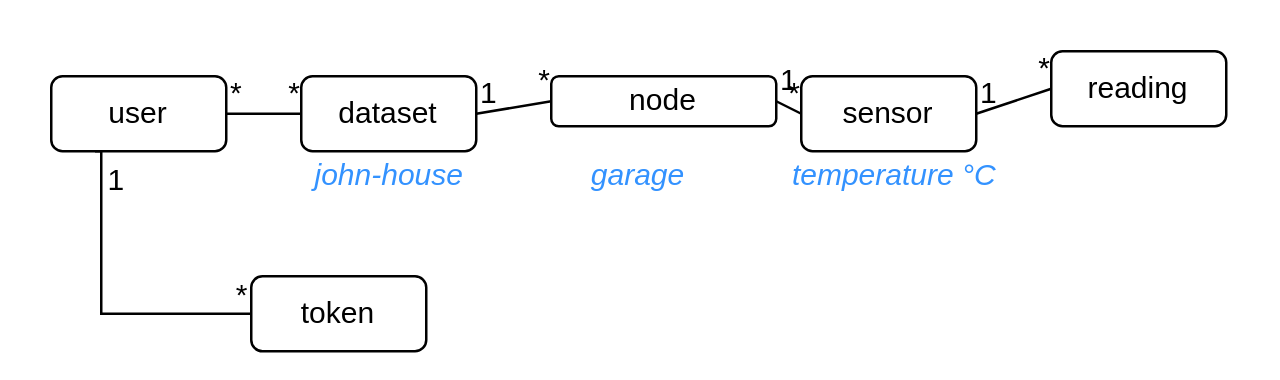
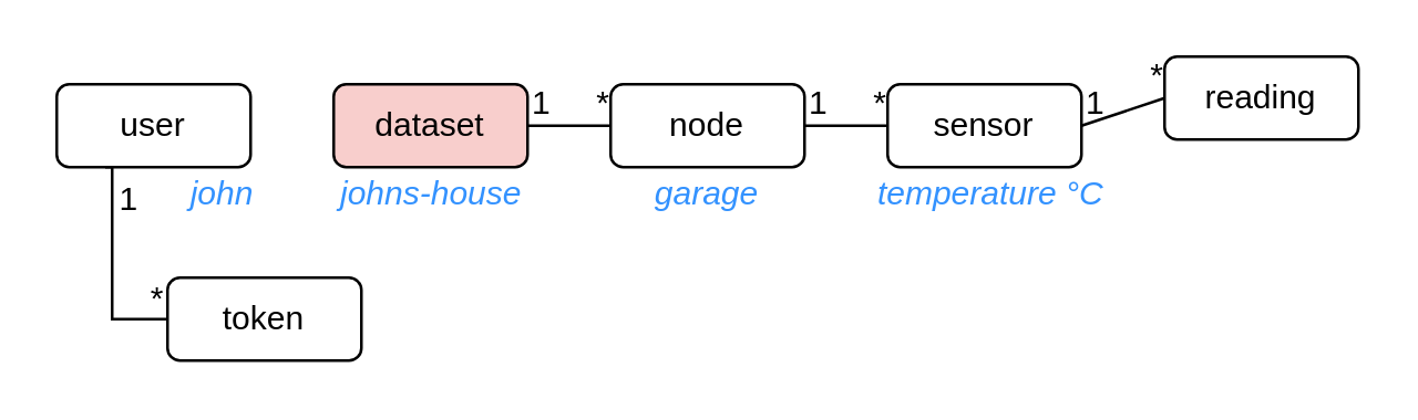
  <mxCell id="0" />
  <mxCell id="1" parent="0" />
  <mxCell id="2" value="user" style="rounded=1;whiteSpace=wrap;html=1;" parent="1" vertex="1"><mxGeometry x="20" y="30" width="70" height="30" as="geometry" /></mxCell>
- <mxCell id="3" value="dataset" style="rounded=1;whiteSpace=wrap;html=1;" parent="1" vertex="1"><mxGeometry x="120" y="30" width="70" height="30" as="geometry" /></mxCell>
- <mxCell id="4" value="node" style="rounded=1;whiteSpace=wrap;html=1;" parent="1" vertex="1"><mxGeometry x="220" y="30" width="90" height="20" as="geometry" /></mxCell>
+ <mxCell id="3" value="dataset" style="rounded=1;whiteSpace=wrap;html=1;fillColor=#f8cecc;" parent="1" vertex="1"><mxGeometry x="120" y="30" width="70" height="30" as="geometry" /></mxCell>
+ <mxCell id="4" value="node" style="rounded=1;whiteSpace=wrap;html=1;" parent="1" vertex="1"><mxGeometry x="220" y="30" width="70" height="30" as="geometry" /></mxCell>
  <mxCell id="5" value="sensor" style="rounded=1;whiteSpace=wrap;html=1;" parent="1" vertex="1"><mxGeometry x="320" y="30" width="70" height="30" as="geometry" /></mxCell>
  <mxCell id="6" value="reading" style="rounded=1;whiteSpace=wrap;html=1;" parent="1" vertex="1"><mxGeometry x="420" y="20" width="70" height="30" as="geometry" /></mxCell>
- <mxCell id="7" value="token" style="rounded=1;whiteSpace=wrap;html=1;" parent="1" vertex="1"><mxGeometry x="100" y="110" width="70" height="30" as="geometry" /></mxCell>
+ <mxCell id="7" value="token" style="rounded=1;whiteSpace=wrap;html=1;" parent="1" vertex="1"><mxGeometry x="60" y="100" width="70" height="30" as="geometry" /></mxCell>
  <mxCell id="8" value="" style="endArrow=none;html=1;rounded=0;exitX=1;exitY=0.5;exitDx=0;exitDy=0;entryX=0;entryY=0.5;entryDx=0;entryDy=0;" parent="1" source="3" target="4" edge="1"><mxGeometry relative="1" as="geometry"><mxPoint x="80" y="55" as="sourcePoint" /><mxPoint x="130" y="55" as="targetPoint" /></mxGeometry></mxCell>
  <mxCell id="9" value="1" style="resizable=0;html=1;align=left;verticalAlign=bottom;" parent="8" connectable="0" vertex="1"><mxGeometry x="-1" relative="1" as="geometry" /></mxCell>
  <mxCell id="10" value="*" style="resizable=0;html=1;align=right;verticalAlign=bottom;" parent="8" connectable="0" vertex="1"><mxGeometry x="1" relative="1" as="geometry" /></mxCell>
  <mxCell id="11" value="" style="endArrow=none;html=1;rounded=0;exitX=1;exitY=0.5;exitDx=0;exitDy=0;entryX=0;entryY=0.5;entryDx=0;entryDy=0;" parent="1" source="4" target="5" edge="1"><mxGeometry relative="1" as="geometry"><mxPoint x="290" y="70" as="sourcePoint" /><mxPoint x="320" y="70" as="targetPoint" /></mxGeometry></mxCell>
  <mxCell id="12" value="1" style="resizable=0;html=1;align=left;verticalAlign=bottom;" parent="11" connectable="0" vertex="1"><mxGeometry x="-1" relative="1" as="geometry" /></mxCell>
  <mxCell id="13" value="*" style="resizable=0;html=1;align=right;verticalAlign=bottom;" parent="11" connectable="0" vertex="1"><mxGeometry x="1" relative="1" as="geometry" /></mxCell>
  <mxCell id="14" value="" style="endArrow=none;html=1;rounded=0;exitX=1;exitY=0.5;exitDx=0;exitDy=0;entryX=0;entryY=0.5;entryDx=0;entryDy=0;" parent="1" source="5" target="6" edge="1"><mxGeometry relative="1" as="geometry"><mxPoint x="400" y="80" as="sourcePoint" /><mxPoint x="430" y="80" as="targetPoint" /></mxGeometry></mxCell>
  <mxCell id="15" value="1" style="resizable=0;html=1;align=left;verticalAlign=bottom;" parent="14" connectable="0" vertex="1"><mxGeometry x="-1" relative="1" as="geometry" /></mxCell>
  <mxCell id="16" value="*" style="resizable=0;html=1;align=right;verticalAlign=bottom;" parent="14" connectable="0" vertex="1"><mxGeometry x="1" relative="1" as="geometry" /></mxCell>
- <mxCell id="17" value="" style="endArrow=none;html=1;rounded=0;exitX=1;exitY=0.5;exitDx=0;exitDy=0;entryX=0;entryY=0.5;entryDx=0;entryDy=0;" parent="1" source="2" target="3" edge="1"><mxGeometry relative="1" as="geometry"><mxPoint x="90" y="90" as="sourcePoint" /><mxPoint x="120" y="90" as="targetPoint" /></mxGeometry></mxCell>
- <mxCell id="18" value="*" style="resizable=0;html=1;align=left;verticalAlign=bottom;" parent="17" connectable="0" vertex="1"><mxGeometry x="-1" relative="1" as="geometry" /></mxCell>
- <mxCell id="19" value="*" style="resizable=0;html=1;align=right;verticalAlign=bottom;" parent="17" connectable="0" vertex="1"><mxGeometry x="1" relative="1" as="geometry" /></mxCell>
  <mxCell id="20" value="" style="endArrow=none;html=1;rounded=0;edgeStyle=elbowEdgeStyle;entryX=0;entryY=0.5;entryDx=0;entryDy=0;exitX=0.25;exitY=1;exitDx=0;exitDy=0;" parent="1" source="2" target="7" edge="1"><mxGeometry relative="1" as="geometry"><mxPoint x="-20" y="70" as="sourcePoint" /><mxPoint x="10" y="205" as="targetPoint" /><Array as="points"><mxPoint x="40" y="90" /></Array></mxGeometry></mxCell>
  <mxCell id="21" value="1" style="resizable=0;html=1;align=left;verticalAlign=bottom;" parent="20" connectable="0" vertex="1"><mxGeometry x="-1" relative="1" as="geometry"><mxPoint x="3" y="20" as="offset" /></mxGeometry></mxCell>
  <mxCell id="22" value="*" style="resizable=0;html=1;align=right;verticalAlign=bottom;" parent="20" connectable="0" vertex="1"><mxGeometry x="1" relative="1" as="geometry"><mxPoint x="-2" y="1" as="offset" /></mxGeometry></mxCell>
- <mxCell id="23" value="john-house" style="text;html=1;strokeColor=none;fillColor=none;align=center;verticalAlign=middle;whiteSpace=wrap;rounded=0;fontColor=#3392FF;fontStyle=2" parent="1" vertex="1"><mxGeometry x="117.5" y="60" width="75" height="20" as="geometry" /></mxCell>
+ <mxCell id="23" value="johns-house" style="text;html=1;strokeColor=none;fillColor=none;align=center;verticalAlign=middle;whiteSpace=wrap;rounded=0;fontColor=#3392FF;fontStyle=2" parent="1" vertex="1"><mxGeometry x="117.5" y="60" width="75" height="20" as="geometry" /></mxCell>
+ <mxCell id="24" value="john" style="text;html=1;strokeColor=none;fillColor=none;align=center;verticalAlign=middle;whiteSpace=wrap;rounded=0;fontColor=#3392FF;fontStyle=2" parent="1" vertex="1"><mxGeometry x="50" y="60" width="60" height="20" as="geometry" /></mxCell>
  <mxCell id="25" value="garage" style="text;html=1;strokeColor=none;fillColor=none;align=center;verticalAlign=middle;whiteSpace=wrap;rounded=0;fontColor=#3392FF;fontStyle=2" parent="1" vertex="1"><mxGeometry x="225" y="60" width="60" height="20" as="geometry" /></mxCell>
  <mxCell id="26" value="temperature °C" style="text;html=1;strokeColor=none;fillColor=none;align=center;verticalAlign=middle;whiteSpace=wrap;rounded=0;fontColor=#3392FF;fontStyle=2" parent="1" vertex="1"><mxGeometry x="310.5" y="60" width="92.5" height="20" as="geometry" /></mxCell>
